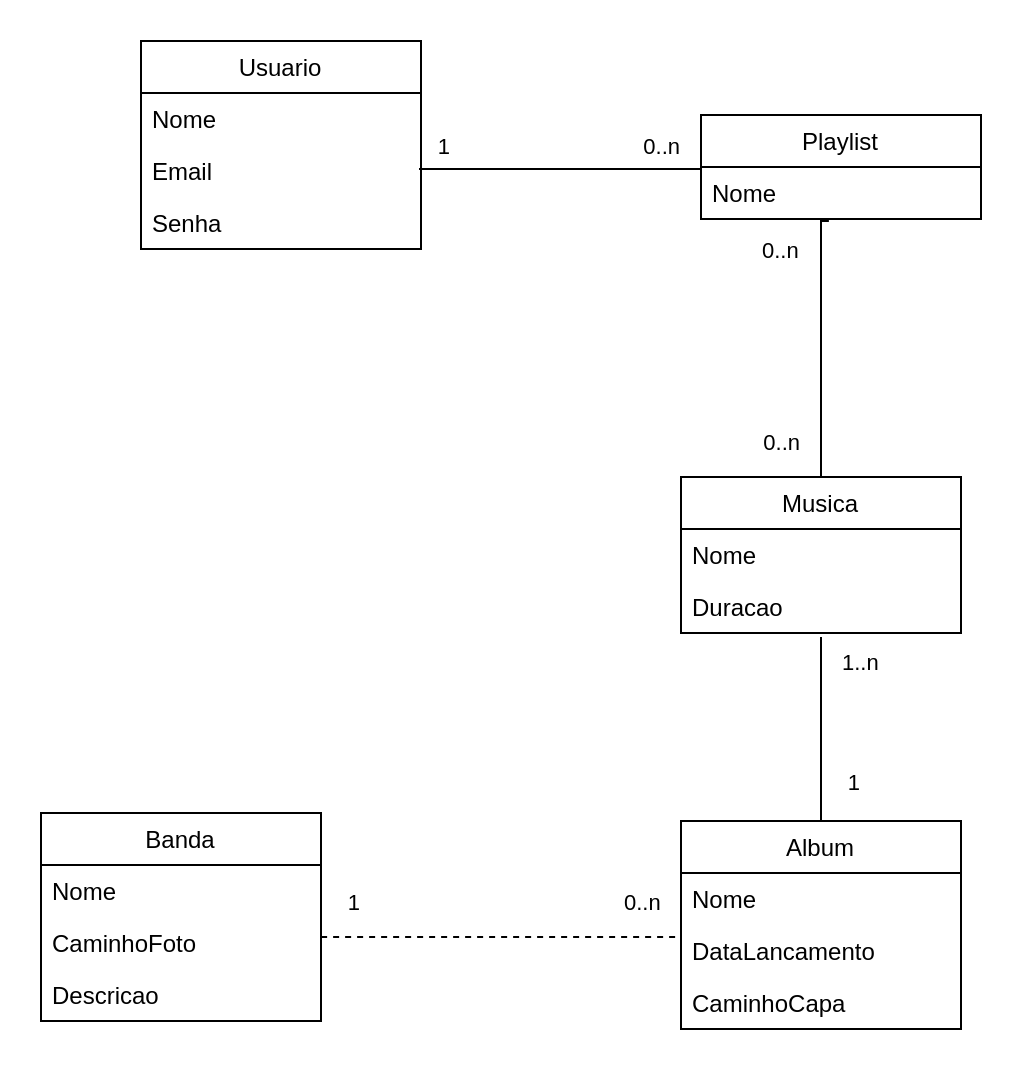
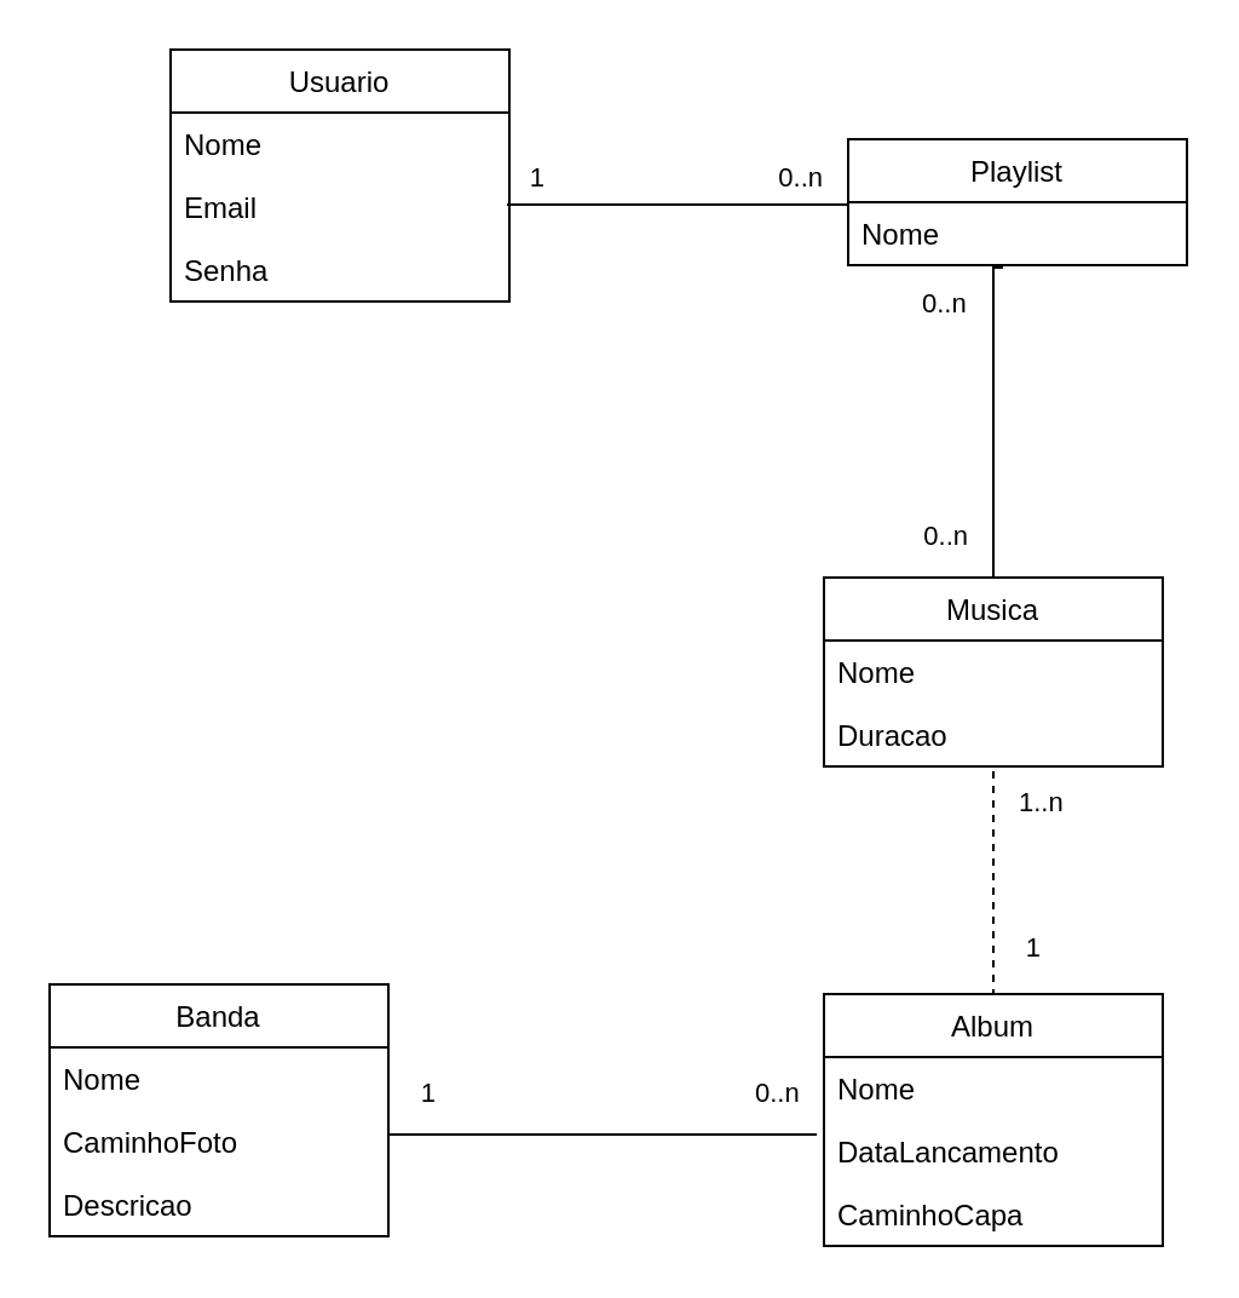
  <mxCell id="0" />
  <mxCell id="1" parent="0" />
  <mxCell id="2" value="Usuario" style="swimlane;fontStyle=0;childLayout=stackLayout;horizontal=1;startSize=26;fillColor=none;horizontalStack=0;resizeParent=1;resizeParentMax=0;resizeLast=0;collapsible=1;marginBottom=0;" parent="1" vertex="1"><mxGeometry x="70" y="20" width="140" height="104" as="geometry" /></mxCell>
  <mxCell id="3" value="Nome&#10;" style="text;strokeColor=none;fillColor=none;align=left;verticalAlign=top;spacingLeft=4;spacingRight=4;overflow=hidden;rotatable=0;points=[[0,0.5],[1,0.5]];portConstraint=eastwest;" parent="2" vertex="1"><mxGeometry y="26" width="140" height="26" as="geometry" /></mxCell>
  <mxCell id="4" value="Email" style="text;strokeColor=none;fillColor=none;align=left;verticalAlign=top;spacingLeft=4;spacingRight=4;overflow=hidden;rotatable=0;points=[[0,0.5],[1,0.5]];portConstraint=eastwest;" parent="2" vertex="1"><mxGeometry y="52" width="140" height="26" as="geometry" /></mxCell>
  <mxCell id="5" value="Senha" style="text;strokeColor=none;fillColor=none;align=left;verticalAlign=top;spacingLeft=4;spacingRight=4;overflow=hidden;rotatable=0;points=[[0,0.5],[1,0.5]];portConstraint=eastwest;" parent="2" vertex="1"><mxGeometry y="78" width="140" height="26" as="geometry" /></mxCell>
  <mxCell id="6" value="Playlist" style="swimlane;fontStyle=0;childLayout=stackLayout;horizontal=1;startSize=26;fillColor=none;horizontalStack=0;resizeParent=1;resizeParentMax=0;resizeLast=0;collapsible=1;marginBottom=0;" parent="1" vertex="1"><mxGeometry x="350" y="57" width="140" height="52" as="geometry" /></mxCell>
  <mxCell id="7" value="Nome&#10;" style="text;strokeColor=none;fillColor=none;align=left;verticalAlign=top;spacingLeft=4;spacingRight=4;overflow=hidden;rotatable=0;points=[[0,0.5],[1,0.5]];portConstraint=eastwest;" parent="6" vertex="1"><mxGeometry y="26" width="140" height="26" as="geometry" /></mxCell>
  <mxCell id="8" value="Banda" style="swimlane;fontStyle=0;childLayout=stackLayout;horizontal=1;startSize=26;fillColor=none;horizontalStack=0;resizeParent=1;resizeParentMax=0;resizeLast=0;collapsible=1;marginBottom=0;" parent="1" vertex="1"><mxGeometry x="20" y="406" width="140" height="104" as="geometry" /></mxCell>
  <mxCell id="9" value="Nome" style="text;strokeColor=none;fillColor=none;align=left;verticalAlign=top;spacingLeft=4;spacingRight=4;overflow=hidden;rotatable=0;points=[[0,0.5],[1,0.5]];portConstraint=eastwest;" parent="8" vertex="1"><mxGeometry y="26" width="140" height="26" as="geometry" /></mxCell>
  <mxCell id="10" value="CaminhoFoto" style="text;strokeColor=none;fillColor=none;align=left;verticalAlign=top;spacingLeft=4;spacingRight=4;overflow=hidden;rotatable=0;points=[[0,0.5],[1,0.5]];portConstraint=eastwest;" parent="8" vertex="1"><mxGeometry y="52" width="140" height="26" as="geometry" /></mxCell>
  <mxCell id="11" value="Descricao" style="text;strokeColor=none;fillColor=none;align=left;verticalAlign=top;spacingLeft=4;spacingRight=4;overflow=hidden;rotatable=0;points=[[0,0.5],[1,0.5]];portConstraint=eastwest;" parent="8" vertex="1"><mxGeometry y="78" width="140" height="26" as="geometry" /></mxCell>
  <mxCell id="12" value="Album" style="swimlane;fontStyle=0;childLayout=stackLayout;horizontal=1;startSize=26;fillColor=none;horizontalStack=0;resizeParent=1;resizeParentMax=0;resizeLast=0;collapsible=1;marginBottom=0;" parent="1" vertex="1"><mxGeometry x="340" y="410" width="140" height="104" as="geometry"><mxRectangle x="470" y="380" width="70" height="30" as="alternateBounds" /></mxGeometry></mxCell>
  <mxCell id="13" value="Nome" style="text;strokeColor=none;fillColor=none;align=left;verticalAlign=top;spacingLeft=4;spacingRight=4;overflow=hidden;rotatable=0;points=[[0,0.5],[1,0.5]];portConstraint=eastwest;" parent="12" vertex="1"><mxGeometry y="26" width="140" height="26" as="geometry" /></mxCell>
  <mxCell id="14" value="DataLancamento" style="text;strokeColor=none;fillColor=none;align=left;verticalAlign=top;spacingLeft=4;spacingRight=4;overflow=hidden;rotatable=0;points=[[0,0.5],[1,0.5]];portConstraint=eastwest;" vertex="1" parent="12"><mxGeometry y="52" width="140" height="26" as="geometry" /></mxCell>
  <mxCell id="15" value="CaminhoCapa" style="text;strokeColor=none;fillColor=none;align=left;verticalAlign=top;spacingLeft=4;spacingRight=4;overflow=hidden;rotatable=0;points=[[0,0.5],[1,0.5]];portConstraint=eastwest;" parent="12" vertex="1"><mxGeometry y="78" width="140" height="26" as="geometry" /></mxCell>
  <mxCell id="16" value="Musica" style="swimlane;fontStyle=0;childLayout=stackLayout;horizontal=1;startSize=26;fillColor=none;horizontalStack=0;resizeParent=1;resizeParentMax=0;resizeLast=0;collapsible=1;marginBottom=0;" parent="1" vertex="1"><mxGeometry x="340" y="238" width="140" height="78" as="geometry" /></mxCell>
  <mxCell id="17" value="Nome" style="text;strokeColor=none;fillColor=none;align=left;verticalAlign=top;spacingLeft=4;spacingRight=4;overflow=hidden;rotatable=0;points=[[0,0.5],[1,0.5]];portConstraint=eastwest;" parent="16" vertex="1"><mxGeometry y="26" width="140" height="26" as="geometry" /></mxCell>
  <mxCell id="18" value="Duracao" style="text;strokeColor=none;fillColor=none;align=left;verticalAlign=top;spacingLeft=4;spacingRight=4;overflow=hidden;rotatable=0;points=[[0,0.5],[1,0.5]];portConstraint=eastwest;" parent="16" vertex="1"><mxGeometry y="52" width="140" height="26" as="geometry" /></mxCell>
  <mxCell id="19" value="" style="endArrow=none;html=1;endSize=12;startArrow=none;startSize=14;startFill=0;edgeStyle=orthogonalEdgeStyle;rounded=0;exitX=0;exitY=0.5;exitDx=0;exitDy=0;entryX=1;entryY=0.5;entryDx=0;entryDy=0;endFill=0;" parent="1" source="7" edge="1"><mxGeometry relative="1" as="geometry"><mxPoint x="429" y="68" as="sourcePoint" /><mxPoint x="209" y="84" as="targetPoint" /><Array as="points"><mxPoint x="350" y="84" /></Array></mxGeometry></mxCell>
  <mxCell id="20" value="1" style="edgeLabel;resizable=0;html=1;align=right;verticalAlign=top;" parent="19" connectable="0" vertex="1"><mxGeometry x="1" relative="1" as="geometry"><mxPoint x="16" y="-24" as="offset" /></mxGeometry></mxCell>
- <mxCell id="21" value="" style="endArrow=none;html=1;endSize=12;startArrow=none;startSize=14;startFill=0;edgeStyle=orthogonalEdgeStyle;rounded=0;endFill=0;entryX=1;entryY=0.5;entryDx=0;entryDy=0;exitX=-0.021;exitY=0.231;exitDx=0;exitDy=0;exitPerimeter=0;dashed=1;" parent="1" source="14" edge="1" target="10"><mxGeometry relative="1" as="geometry"><mxPoint x="330" y="458" as="sourcePoint" /><mxPoint x="380" y="88" as="targetPoint" /><Array as="points"><mxPoint x="160" y="468" /></Array></mxGeometry></mxCell>
+ <mxCell id="21" value="" style="endArrow=none;html=1;endSize=12;startArrow=none;startSize=14;startFill=0;edgeStyle=orthogonalEdgeStyle;rounded=0;endFill=0;entryX=1;entryY=0.5;entryDx=0;entryDy=0;exitX=-0.021;exitY=0.231;exitDx=0;exitDy=0;exitPerimeter=0;" parent="1" source="14" edge="1" target="10"><mxGeometry relative="1" as="geometry"><mxPoint x="330" y="458" as="sourcePoint" /><mxPoint x="380" y="88" as="targetPoint" /><Array as="points"><mxPoint x="160" y="468" /></Array></mxGeometry></mxCell>
  <mxCell id="22" value="0..n" style="edgeLabel;resizable=0;html=1;align=left;verticalAlign=top;" parent="21" connectable="0" vertex="1"><mxGeometry x="-1" relative="1" as="geometry"><mxPoint x="-27" y="-30" as="offset" /></mxGeometry></mxCell>
  <mxCell id="23" value="1" style="edgeLabel;resizable=0;html=1;align=right;verticalAlign=top;" parent="21" connectable="0" vertex="1"><mxGeometry x="1" relative="1" as="geometry"><mxPoint x="20" y="-33" as="offset" /></mxGeometry></mxCell>
- <mxCell id="24" value="" style="endArrow=none;html=1;endSize=12;startArrow=none;startSize=14;startFill=0;edgeStyle=orthogonalEdgeStyle;rounded=0;exitX=0.5;exitY=1.077;exitDx=0;exitDy=0;exitPerimeter=0;endFill=0;entryX=0.5;entryY=0;entryDx=0;entryDy=0;" parent="1" source="18" edge="1" target="12"><mxGeometry relative="1" as="geometry"><mxPoint x="310" y="418" as="sourcePoint" /><mxPoint x="450" y="388" as="targetPoint" /><Array as="points"><mxPoint x="410" y="396" /><mxPoint x="410" y="396" /></Array></mxGeometry></mxCell>
+ <mxCell id="24" value="" style="endArrow=none;html=1;endSize=12;startArrow=none;startSize=14;startFill=0;edgeStyle=orthogonalEdgeStyle;rounded=0;exitX=0.5;exitY=1.077;exitDx=0;exitDy=0;exitPerimeter=0;endFill=0;entryX=0.5;entryY=0;entryDx=0;entryDy=0;dashed=1;" parent="1" source="18" edge="1" target="12"><mxGeometry relative="1" as="geometry"><mxPoint x="310" y="418" as="sourcePoint" /><mxPoint x="450" y="388" as="targetPoint" /><Array as="points"><mxPoint x="410" y="396" /><mxPoint x="410" y="396" /></Array></mxGeometry></mxCell>
  <mxCell id="25" value="1..n" style="edgeLabel;resizable=0;html=1;align=left;verticalAlign=top;" parent="24" connectable="0" vertex="1"><mxGeometry x="-1" relative="1" as="geometry"><mxPoint x="9" as="offset" /></mxGeometry></mxCell>
  <mxCell id="26" value="1" style="edgeLabel;resizable=0;html=1;align=right;verticalAlign=top;" parent="24" connectable="0" vertex="1"><mxGeometry x="1" relative="1" as="geometry"><mxPoint x="20" y="-32" as="offset" /></mxGeometry></mxCell>
  <mxCell id="27" value="" style="endArrow=none;html=1;endSize=12;startArrow=none;startSize=14;startFill=0;edgeStyle=orthogonalEdgeStyle;rounded=0;entryX=0.5;entryY=0;entryDx=0;entryDy=0;endFill=0;exitX=0.471;exitY=1.038;exitDx=0;exitDy=0;exitPerimeter=0;" parent="1" target="16" edge="1"><mxGeometry relative="1" as="geometry"><mxPoint x="413.94" y="109.988" as="sourcePoint" /><mxPoint x="394.99" y="356" as="targetPoint" /><Array as="points"><mxPoint x="410" y="110" /></Array></mxGeometry></mxCell>
  <mxCell id="28" value="0..n" style="edgeLabel;resizable=0;html=1;align=left;verticalAlign=top;" parent="27" connectable="0" vertex="1"><mxGeometry x="-1" relative="1" as="geometry"><mxPoint x="-35" y="2" as="offset" /></mxGeometry></mxCell>
  <mxCell id="29" value="0..n" style="edgeLabel;resizable=0;html=1;align=right;verticalAlign=top;" parent="27" connectable="0" vertex="1"><mxGeometry x="1" relative="1" as="geometry"><mxPoint x="-10" y="-30" as="offset" /></mxGeometry></mxCell>
  <mxCell id="30" value="0..n" style="edgeLabel;resizable=0;html=1;align=right;verticalAlign=top;" parent="1" connectable="0" vertex="1"><mxGeometry x="340" y="59.998" as="geometry" /></mxCell>
